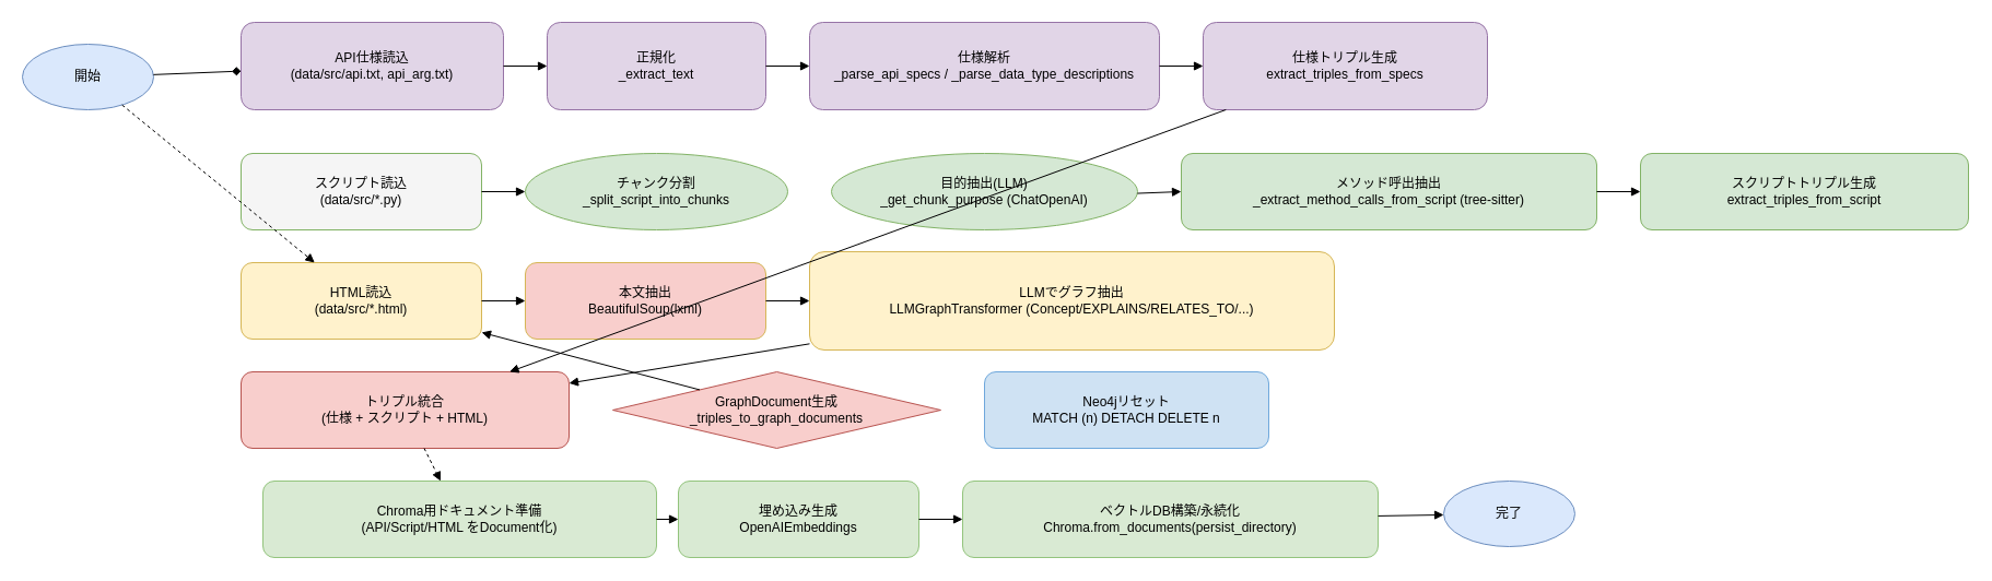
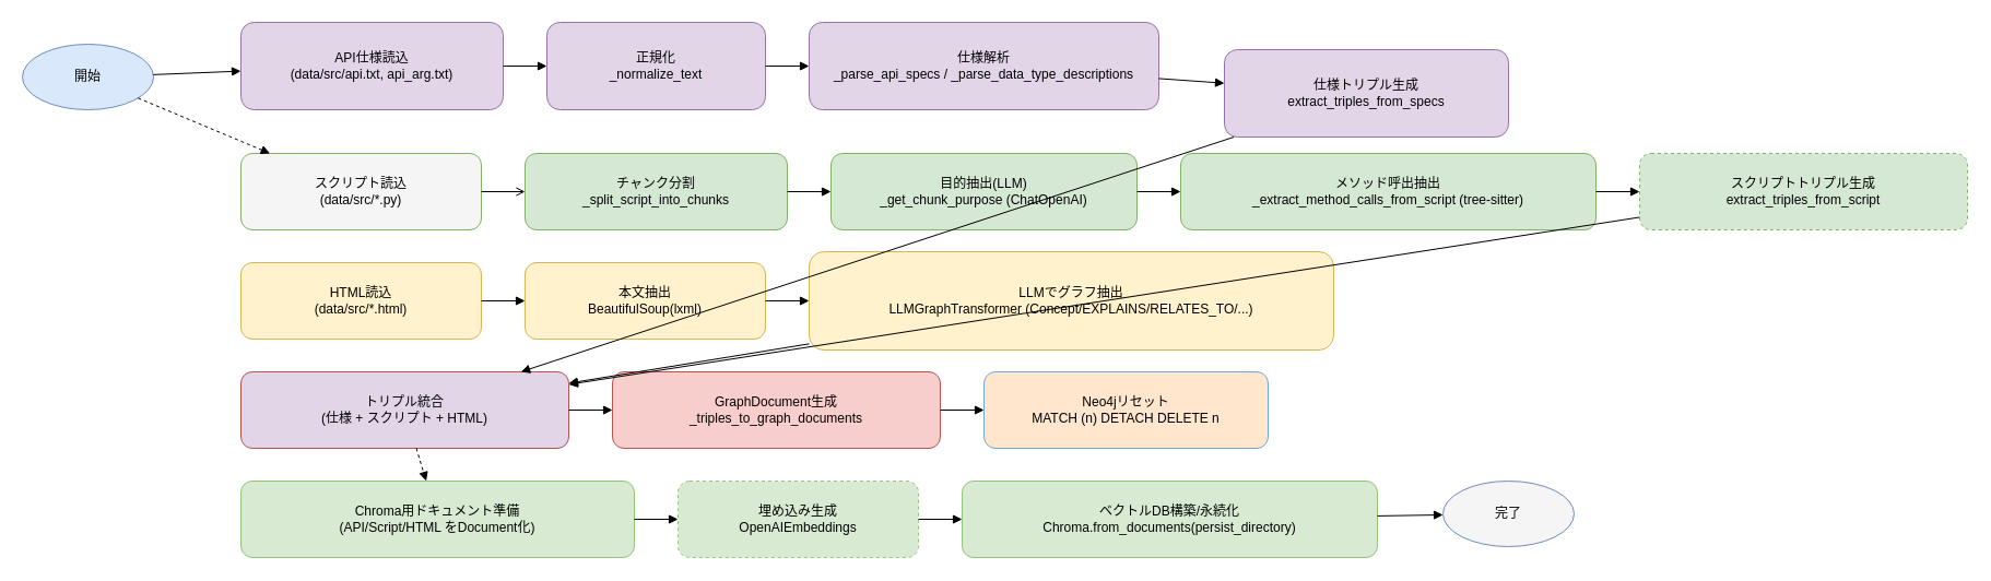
  <mxCell id="0" />
  <mxCell id="1" parent="0" />
  <mxCell id="2" value="開始" style="ellipse;whiteSpace=wrap;html=1;fillColor=#dae8fc;strokeColor=#6c8ebf;" vertex="1" parent="1"><mxGeometry x="20" y="40" width="120" height="60" as="geometry" /></mxCell>
  <mxCell id="3" value="API仕様読込&#10;(data/src/api.txt, api_arg.txt)" style="rounded=1;whiteSpace=wrap;html=1;fillColor=#e1d5e7;strokeColor=#9673a6;" vertex="1" parent="1"><mxGeometry x="220" y="20" width="240" height="80" as="geometry" /></mxCell>
- <mxCell id="4" value="正規化&#10;_extract_text" style="rounded=1;whiteSpace=wrap;html=1;fillColor=#e1d5e7;strokeColor=#9673a6;" vertex="1" parent="1"><mxGeometry x="500" y="20" width="200" height="80" as="geometry" /></mxCell>
+ <mxCell id="4" value="正規化&#10;_normalize_text" style="rounded=1;whiteSpace=wrap;html=1;fillColor=#e1d5e7;strokeColor=#9673a6;" vertex="1" parent="1"><mxGeometry x="500" y="20" width="200" height="80" as="geometry" /></mxCell>
  <mxCell id="5" value="仕様解析&#10;_parse_api_specs / _parse_data_type_descriptions" style="rounded=1;whiteSpace=wrap;html=1;fillColor=#e1d5e7;strokeColor=#9673a6;" vertex="1" parent="1"><mxGeometry x="740" y="20" width="320" height="80" as="geometry" /></mxCell>
- <mxCell id="6" value="仕様トリプル生成&#10;extract_triples_from_specs" style="rounded=1;whiteSpace=wrap;html=1;fillColor=#e1d5e7;strokeColor=#9673a6;" vertex="1" parent="1"><mxGeometry x="1100" y="20" width="260" height="80" as="geometry" /></mxCell>
+ <mxCell id="6" value="仕様トリプル生成&#10;extract_triples_from_specs" style="rounded=1;whiteSpace=wrap;html=1;fillColor=#e1d5e7;strokeColor=#9673a6;" vertex="1" parent="1"><mxGeometry x="1120" y="45" width="260" height="80" as="geometry" /></mxCell>
  <mxCell id="7" value="スクリプト読込&#10;(data/src/*.py)" style="rounded=1;whiteSpace=wrap;html=1;fillColor=#f5f5f5;strokeColor=#82b366;" vertex="1" parent="1"><mxGeometry x="220" y="140" width="220" height="70" as="geometry" /></mxCell>
- <mxCell id="8" value="チャンク分割&#10;_split_script_into_chunks" style="ellipse;whiteSpace=wrap;html=1;fillColor=#d5e8d4;strokeColor=#82b366;" vertex="1" parent="1"><mxGeometry x="480" y="140" width="240" height="70" as="geometry" /></mxCell>
- <mxCell id="9" value="目的抽出(LLM)&#10;_get_chunk_purpose (ChatOpenAI)" style="ellipse;whiteSpace=wrap;html=1;fillColor=#d5e8d4;strokeColor=#82b366;" vertex="1" parent="1"><mxGeometry x="760" y="140" width="280" height="70" as="geometry" /></mxCell>
+ <mxCell id="8" value="チャンク分割&#10;_split_script_into_chunks" style="rounded=1;whiteSpace=wrap;html=1;fillColor=#d5e8d4;strokeColor=#82b366;" vertex="1" parent="1"><mxGeometry x="480" y="140" width="240" height="70" as="geometry" /></mxCell>
+ <mxCell id="9" value="目的抽出(LLM)&#10;_get_chunk_purpose (ChatOpenAI)" style="rounded=1;whiteSpace=wrap;html=1;fillColor=#d5e8d4;strokeColor=#82b366;" vertex="1" parent="1"><mxGeometry x="760" y="140" width="280" height="70" as="geometry" /></mxCell>
  <mxCell id="10" value="メソッド呼出抽出&#10;_extract_method_calls_from_script (tree-sitter)" style="rounded=1;whiteSpace=wrap;html=1;fillColor=#d5e8d4;strokeColor=#82b366;" vertex="1" parent="1"><mxGeometry x="1080" y="140" width="380" height="70" as="geometry" /></mxCell>
- <mxCell id="11" value="スクリプトトリプル生成&#10;extract_triples_from_script" style="rounded=1;whiteSpace=wrap;html=1;fillColor=#d5e8d4;strokeColor=#82b366;" vertex="1" parent="1"><mxGeometry x="1500" y="140" width="300" height="70" as="geometry" /></mxCell>
+ <mxCell id="11" value="スクリプトトリプル生成&#10;extract_triples_from_script" style="rounded=1;whiteSpace=wrap;html=1;fillColor=#d5e8d4;strokeColor=#82b366;dashed=1;" vertex="1" parent="1"><mxGeometry x="1500" y="140" width="300" height="70" as="geometry" /></mxCell>
  <mxCell id="12" value="HTML読込&#10;(data/src/*.html)" style="rounded=1;whiteSpace=wrap;html=1;fillColor=#fff2cc;strokeColor=#d6b656;" vertex="1" parent="1"><mxGeometry x="220" y="240" width="220" height="70" as="geometry" /></mxCell>
- <mxCell id="13" value="本文抽出&#10;BeautifulSoup(lxml)" style="rounded=1;whiteSpace=wrap;html=1;fillColor=#f8cecc;strokeColor=#d6b656;" vertex="1" parent="1"><mxGeometry x="480" y="240" width="220" height="70" as="geometry" /></mxCell>
+ <mxCell id="13" value="本文抽出&#10;BeautifulSoup(lxml)" style="rounded=1;whiteSpace=wrap;html=1;fillColor=#fff2cc;strokeColor=#d6b656;" vertex="1" parent="1"><mxGeometry x="480" y="240" width="220" height="70" as="geometry" /></mxCell>
  <mxCell id="14" value="LLMでグラフ抽出&#10;LLMGraphTransformer (Concept/EXPLAINS/RELATES_TO/...)" style="rounded=1;whiteSpace=wrap;html=1;fillColor=#fff2cc;strokeColor=#d6b656;" vertex="1" parent="1"><mxGeometry x="740" y="230" width="480" height="90" as="geometry" /></mxCell>
- <mxCell id="15" value="トリプル統合&#10;(仕様 + スクリプト + HTML)" style="rounded=1;whiteSpace=wrap;html=1;fillColor=#f8cecc;strokeColor=#b85450;" vertex="1" parent="1"><mxGeometry x="220" y="340" width="300" height="70" as="geometry" /></mxCell>
- <mxCell id="16" value="GraphDocument生成&#10;_triples_to_graph_documents" style="rhombus;whiteSpace=wrap;html=1;fillColor=#f8cecc;strokeColor=#b85450;" vertex="1" parent="1"><mxGeometry x="560" y="340" width="300" height="70" as="geometry" /></mxCell>
- <mxCell id="17" value="Neo4jリセット&#10;MATCH (n) DETACH DELETE n" style="rounded=1;whiteSpace=wrap;html=1;fillColor=#cfe2f3;strokeColor=#6fa8dc;" vertex="1" parent="1"><mxGeometry x="900" y="340" width="260" height="70" as="geometry" /></mxCell>
- <mxCell id="18" value="Chroma用ドキュメント準備&#10;(API/Script/HTML をDocument化)" style="rounded=1;whiteSpace=wrap;html=1;fillColor=#d9ead3;strokeColor=#93c47d;" vertex="1" parent="1"><mxGeometry x="240" y="440" width="360" height="70" as="geometry" /></mxCell>
- <mxCell id="19" value="埋め込み生成&#10;OpenAIEmbeddings" style="rounded=1;whiteSpace=wrap;html=1;fillColor=#d9ead3;strokeColor=#93c47d;" vertex="1" parent="1"><mxGeometry x="620" y="440" width="220" height="70" as="geometry" /></mxCell>
+ <mxCell id="15" value="トリプル統合&#10;(仕様 + スクリプト + HTML)" style="rounded=1;whiteSpace=wrap;html=1;fillColor=#e1d5e7;strokeColor=#b85450;" vertex="1" parent="1"><mxGeometry x="220" y="340" width="300" height="70" as="geometry" /></mxCell>
+ <mxCell id="16" value="GraphDocument生成&#10;_triples_to_graph_documents" style="rounded=1;whiteSpace=wrap;html=1;fillColor=#f8cecc;strokeColor=#b85450;" vertex="1" parent="1"><mxGeometry x="560" y="340" width="300" height="70" as="geometry" /></mxCell>
+ <mxCell id="17" value="Neo4jリセット&#10;MATCH (n) DETACH DELETE n" style="rounded=1;whiteSpace=wrap;html=1;fillColor=#ffe6cc;strokeColor=#6fa8dc;" vertex="1" parent="1"><mxGeometry x="900" y="340" width="260" height="70" as="geometry" /></mxCell>
+ <mxCell id="18" value="Chroma用ドキュメント準備&#10;(API/Script/HTML をDocument化)" style="rounded=1;whiteSpace=wrap;html=1;fillColor=#d9ead3;strokeColor=#93c47d;" vertex="1" parent="1"><mxGeometry x="220" y="440" width="360" height="70" as="geometry" /></mxCell>
+ <mxCell id="19" value="埋め込み生成&#10;OpenAIEmbeddings" style="rounded=1;whiteSpace=wrap;html=1;fillColor=#d9ead3;strokeColor=#93c47d;dashed=1;" vertex="1" parent="1"><mxGeometry x="620" y="440" width="220" height="70" as="geometry" /></mxCell>
  <mxCell id="20" value="ベクトルDB構築/永続化&#10;Chroma.from_documents(persist_directory)" style="rounded=1;whiteSpace=wrap;html=1;fillColor=#d9ead3;strokeColor=#93c47d;" vertex="1" parent="1"><mxGeometry x="880" y="440" width="380" height="70" as="geometry" /></mxCell>
- <mxCell id="21" value="完了" style="ellipse;whiteSpace=wrap;html=1;fillColor=#dae8fc;strokeColor=#6c8ebf;" vertex="1" parent="1"><mxGeometry x="1320" y="440" width="120" height="60" as="geometry" /></mxCell>
- <mxCell id="22" edge="1" source="2" target="3" style="endArrow=diamond;endFill=1;" parent="1"><mxGeometry relative="1" as="geometry" /></mxCell>
+ <mxCell id="21" value="完了" style="ellipse;whiteSpace=wrap;html=1;fillColor=#f5f5f5;strokeColor=#6c8ebf;" vertex="1" parent="1"><mxGeometry x="1320" y="440" width="120" height="60" as="geometry" /></mxCell>
+ <mxCell id="22" edge="1" source="2" target="3" style="endArrow=block;endFill=1;" parent="1"><mxGeometry relative="1" as="geometry" /></mxCell>
  <mxCell id="23" edge="1" source="3" target="4" style="endArrow=block;endFill=1;" parent="1"><mxGeometry relative="1" as="geometry" /></mxCell>
  <mxCell id="24" edge="1" source="4" target="5" style="endArrow=block;endFill=1;" parent="1"><mxGeometry relative="1" as="geometry" /></mxCell>
  <mxCell id="25" edge="1" source="5" target="6" style="endArrow=block;endFill=1;" parent="1"><mxGeometry relative="1" as="geometry" /></mxCell>
- <mxCell id="27" edge="1" source="7" target="8" style="endArrow=block;endFill=1;" parent="1"><mxGeometry relative="1" as="geometry" /></mxCell>
+ <mxCell id="26" edge="1" source="2" target="7" style="endArrow=block;endFill=1;dashed=1;" parent="1"><mxGeometry relative="1" as="geometry" /></mxCell>
+ <mxCell id="27" edge="1" source="7" target="8" style="endArrow=open;endFill=1;" parent="1"><mxGeometry relative="1" as="geometry" /></mxCell>
+ <mxCell id="28" edge="1" source="8" target="9" style="endArrow=block;endFill=1;" parent="1"><mxGeometry relative="1" as="geometry" /></mxCell>
  <mxCell id="29" edge="1" source="9" target="10" style="endArrow=block;endFill=1;" parent="1"><mxGeometry relative="1" as="geometry" /></mxCell>
  <mxCell id="30" edge="1" source="10" target="11" style="endArrow=block;endFill=1;" parent="1"><mxGeometry relative="1" as="geometry" /></mxCell>
- <mxCell id="31" edge="1" source="2" target="12" style="endArrow=block;endFill=1;dashed=1;" parent="1"><mxGeometry relative="1" as="geometry" /></mxCell>
  <mxCell id="32" edge="1" source="12" target="13" style="endArrow=block;endFill=1;" parent="1"><mxGeometry relative="1" as="geometry" /></mxCell>
  <mxCell id="33" edge="1" source="13" target="14" style="endArrow=block;endFill=1;" parent="1"><mxGeometry relative="1" as="geometry" /></mxCell>
  <mxCell id="34" edge="1" source="6" target="15" style="endArrow=block;endFill=1;" parent="1"><mxGeometry relative="1" as="geometry" /></mxCell>
+ <mxCell id="35" edge="1" source="11" target="15" style="endArrow=block;endFill=1;" parent="1"><mxGeometry relative="1" as="geometry" /></mxCell>
  <mxCell id="36" edge="1" source="14" target="15" style="endArrow=block;endFill=1;" parent="1"><mxGeometry relative="1" as="geometry" /></mxCell>
- <mxCell id="38" edge="1" source="16" target="12" style="endArrow=block;endFill=1;" parent="1"><mxGeometry relative="1" as="geometry" /></mxCell>
+ <mxCell id="37" edge="1" source="15" target="16" style="endArrow=block;endFill=1;" parent="1"><mxGeometry relative="1" as="geometry" /></mxCell>
+ <mxCell id="38" edge="1" source="16" target="17" style="endArrow=block;endFill=1;" parent="1"><mxGeometry relative="1" as="geometry" /></mxCell>
  <mxCell id="39" edge="1" source="15" target="18" style="endArrow=block;endFill=1;dashed=1;" parent="1"><mxGeometry relative="1" as="geometry" /></mxCell>
  <mxCell id="40" edge="1" source="18" target="19" style="endArrow=block;endFill=1;" parent="1"><mxGeometry relative="1" as="geometry" /></mxCell>
  <mxCell id="41" edge="1" source="19" target="20" style="endArrow=block;endFill=1;" parent="1"><mxGeometry relative="1" as="geometry" /></mxCell>
  <mxCell id="42" edge="1" source="20" target="21" style="endArrow=block;endFill=1;" parent="1"><mxGeometry relative="1" as="geometry" /></mxCell>
